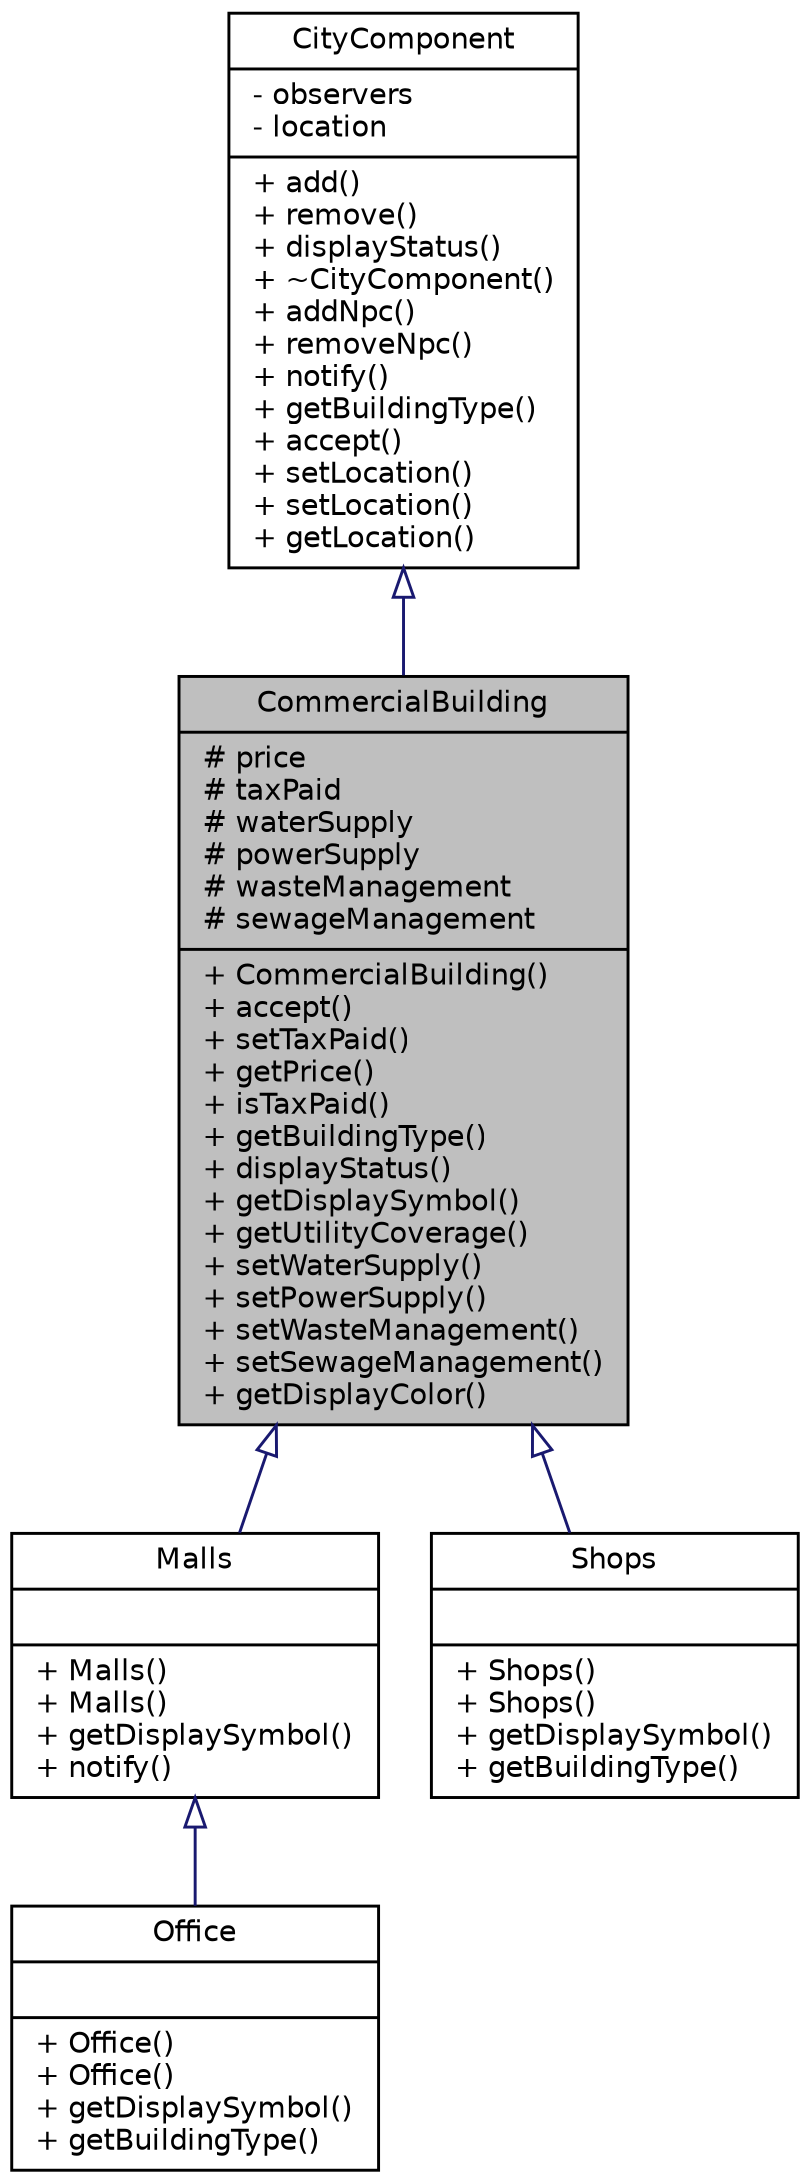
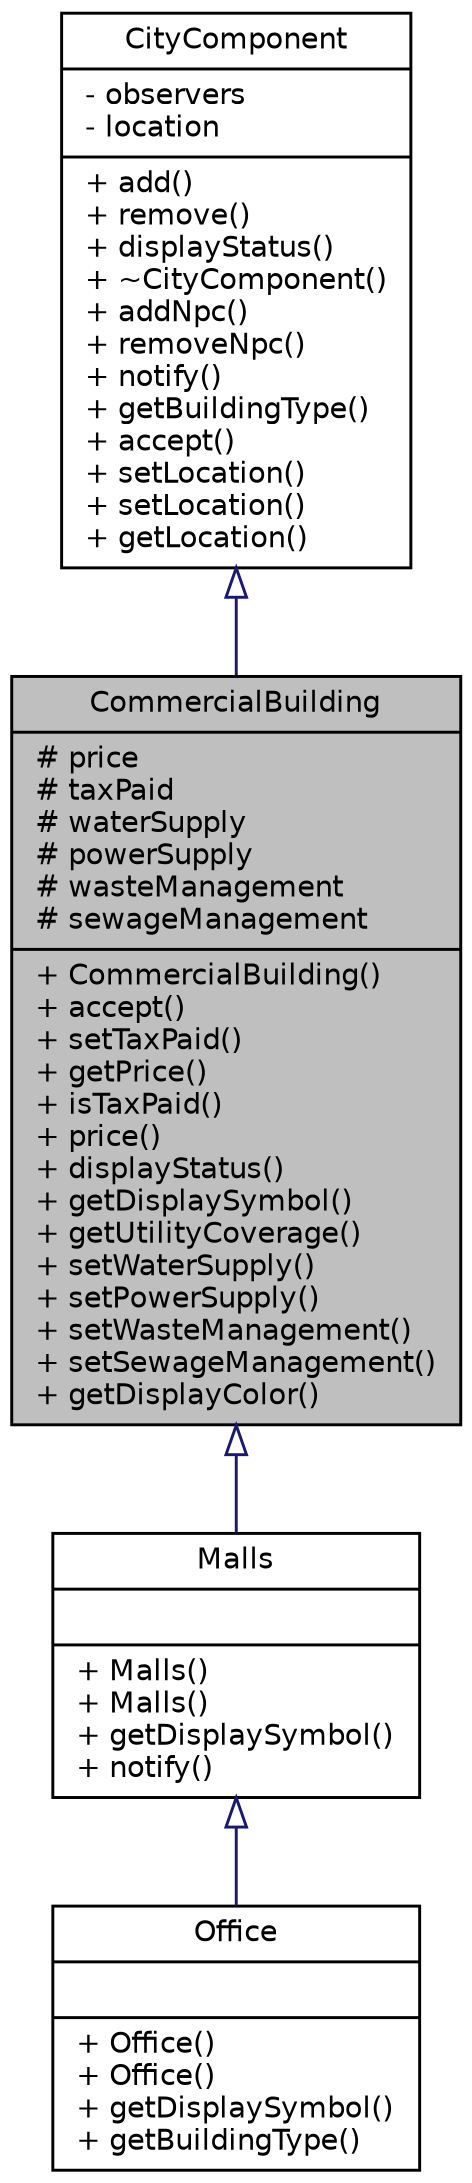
  digraph {
    node [color=black fillcolor=white fontname=Helvetica fontsize=10 shape=record style=filled]
    edge [arrowtail=onormal color=midnightblue dir=back fontname=Helvetica fontsize=10 labelfontname=Helvetica labelfontsize=10 style=solid]
-   n1 [fillcolor=grey75 fontcolor=black height=0.2 label="{CommercialBuilding\n|# price\l# taxPaid\l# waterSupply\l# powerSupply\l# wasteManagement\l# sewageManagement\l|+ CommercialBuilding()\l+ accept()\l+ setTaxPaid()\l+ getPrice()\l+ isTaxPaid()\l+ getBuildingType()\l+ displayStatus()\l+ getDisplaySymbol()\l+ getUtilityCoverage()\l+ setWaterSupply()\l+ setPowerSupply()\l+ setWasteManagement()\l+ setSewageManagement()\l+ getDisplayColor()\l}" width=0.4]
+   n1 [fillcolor=grey75 fontcolor=black height=0.2 label="{CommercialBuilding\n|# price\l# taxPaid\l# waterSupply\l# powerSupply\l# wasteManagement\l# sewageManagement\l|+ CommercialBuilding()\l+ accept()\l+ setTaxPaid()\l+ getPrice()\l+ isTaxPaid()\l+ price()\l+ displayStatus()\l+ getDisplaySymbol()\l+ getUtilityCoverage()\l+ setWaterSupply()\l+ setPowerSupply()\l+ setWasteManagement()\l+ setSewageManagement()\l+ getDisplayColor()\l}" width=0.4]
    n2 [height=0.2 label="{Malls\n||+ Malls()\l+ Malls()\l+ getDisplaySymbol()\l+ notify()\l}" width=0.4]
-   n3 [height=0.2 label="{Shops\n||+ Shops()\l+ Shops()\l+ getDisplaySymbol()\l+ getBuildingType()\l}" width=0.4]
    n4 [height=0.2 label="{Office\n||+ Office()\l+ Office()\l+ getDisplaySymbol()\l+ getBuildingType()\l}" width=0.4]
    n5 [height=0.2 label="{CityComponent\n|- observers\l- location\l|+ add()\l+ remove()\l+ displayStatus()\l+ ~CityComponent()\l+ addNpc()\l+ removeNpc()\l+ notify()\l+ getBuildingType()\l+ accept()\l+ setLocation()\l+ setLocation()\l+ getLocation()\l}" width=0.4]
    n1 -> n2
-   n1 -> n3
    n2 -> n4
    n5 -> n1
  }
